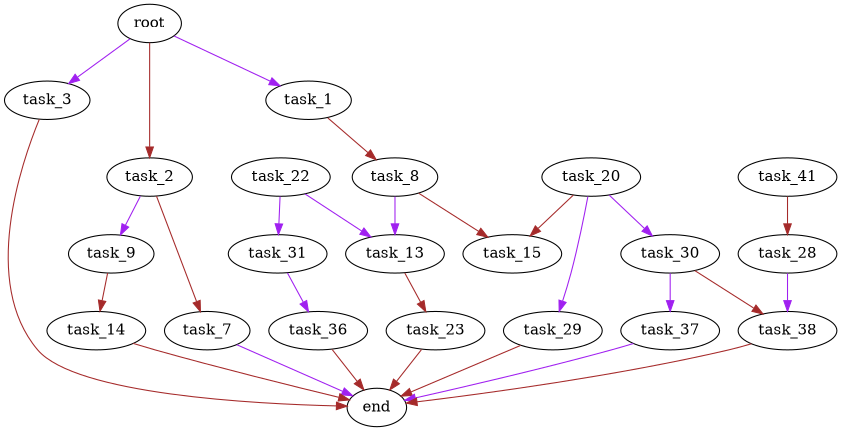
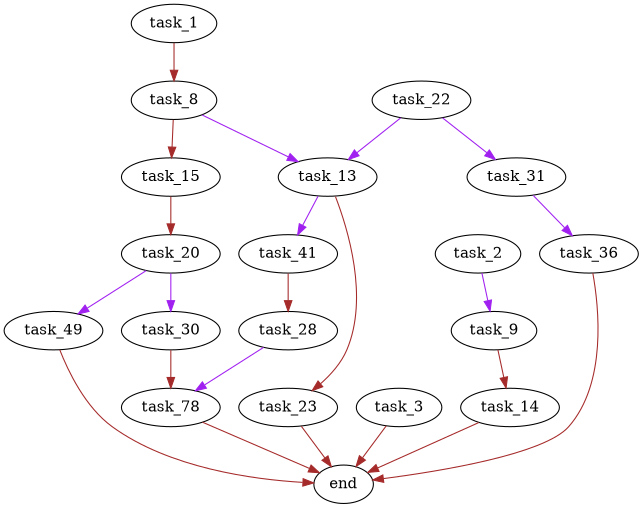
  digraph {
    edge [color=brown]
-   root
    task_1
    task_2
    task_3
    task_8
-   task_7
    task_9
    end
    task_13
    task_15
    task_14
    n12 [label=task_41]
    task_23
    task_20
    task_28
    task_22
    task_31
-   task_29
+   task_29 [label=task_49]
    task_30
-   task_37
-   task_38
+   task_38 [label=task_78]
    task_36
-   root -> task_1 [color=purple]
-   root -> task_2
-   root -> task_3 [color=purple]
    task_1 -> task_8
-   task_2 -> task_7
    task_2 -> task_9 [color=purple]
    task_3 -> end
    task_8 -> task_13 [color=purple]
    task_8 -> task_15
-   task_7 -> end [color=purple]
    task_9 -> task_14
+   task_13 -> n12 [color=purple]
    task_13 -> task_23
-   task_20 -> task_15
+   task_15 -> task_20
    task_14 -> end
    n12 -> task_28
    task_23 -> end
    task_20 -> task_29 [color=purple]
    task_20 -> task_30 [color=purple]
    task_28 -> task_38 [color=purple]
    task_22 -> task_13 [color=purple]
    task_22 -> task_31 [color=purple]
    task_31 -> task_36 [color=purple]
    task_29 -> end
-   task_30 -> task_37 [color=purple]
    task_30 -> task_38
-   task_37 -> end [color=purple]
    task_38 -> end
    task_36 -> end
  }
